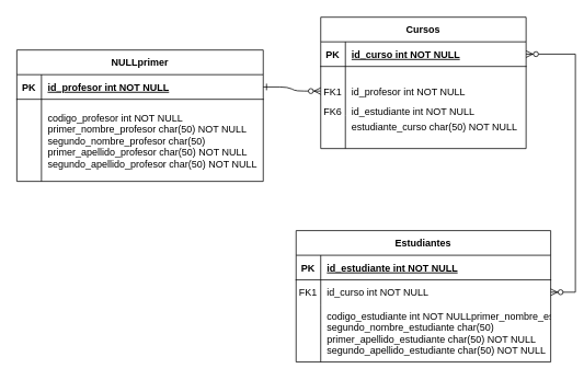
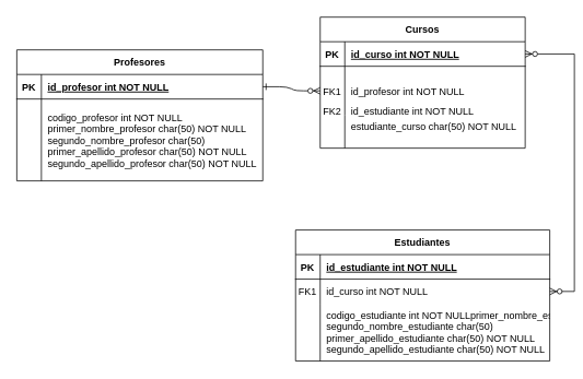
  <mxCell id="0" />
  <mxCell id="1" parent="0" />
  <mxCell id="2" value="" style="edgeStyle=entityRelationEdgeStyle;endArrow=ERzeroToMany;startArrow=ERone;endFill=1;startFill=0;" parent="1" source="24" target="7" edge="1"><mxGeometry width="100" height="100" relative="1" as="geometry"><mxPoint x="290" y="650" as="sourcePoint" /><mxPoint x="390" y="550" as="targetPoint" /></mxGeometry></mxCell>
  <mxCell id="3" value="Cursos" style="shape=table;startSize=30;container=1;collapsible=1;childLayout=tableLayout;fixedRows=1;rowLines=0;fontStyle=1;align=center;resizeLast=1;" parent="1" vertex="1"><mxGeometry x="390" y="20" width="250" height="160" as="geometry" /></mxCell>
  <mxCell id="4" value="" style="shape=partialRectangle;collapsible=0;dropTarget=0;pointerEvents=0;fillColor=none;points=[[0,0.5],[1,0.5]];portConstraint=eastwest;top=0;left=0;right=0;bottom=1;" parent="3" vertex="1"><mxGeometry y="30" width="250" height="30" as="geometry" /></mxCell>
  <mxCell id="5" value="PK" style="shape=partialRectangle;overflow=hidden;connectable=0;fillColor=none;top=0;left=0;bottom=0;right=0;fontStyle=1;" parent="4" vertex="1"><mxGeometry width="30" height="30" as="geometry"><mxRectangle width="30" height="30" as="alternateBounds" /></mxGeometry></mxCell>
  <mxCell id="6" value="id_curso int NOT NULL " style="shape=partialRectangle;overflow=hidden;connectable=0;fillColor=none;top=0;left=0;bottom=0;right=0;align=left;spacingLeft=6;fontStyle=5;" parent="4" vertex="1"><mxGeometry x="30" width="220" height="30" as="geometry"><mxRectangle width="220" height="30" as="alternateBounds" /></mxGeometry></mxCell>
  <mxCell id="7" value="" style="shape=partialRectangle;collapsible=0;dropTarget=0;pointerEvents=0;fillColor=none;points=[[0,0.5],[1,0.5]];portConstraint=eastwest;top=0;left=0;right=0;bottom=0;" parent="3" vertex="1"><mxGeometry y="60" width="250" height="60" as="geometry" /></mxCell>
  <mxCell id="8" value="FK1" style="shape=partialRectangle;overflow=hidden;connectable=0;fillColor=none;top=0;left=0;bottom=0;right=0;" parent="7" vertex="1"><mxGeometry width="30" height="60" as="geometry"><mxRectangle width="30" height="60" as="alternateBounds" /></mxGeometry></mxCell>
  <mxCell id="9" value="id_profesor int NOT NULL" style="shape=partialRectangle;overflow=hidden;connectable=0;fillColor=none;top=0;left=0;bottom=0;right=0;align=left;spacingLeft=6;" parent="7" vertex="1"><mxGeometry x="30" width="220" height="60" as="geometry"><mxRectangle width="220" height="60" as="alternateBounds" /></mxGeometry></mxCell>
  <mxCell id="10" value="" style="shape=partialRectangle;collapsible=0;dropTarget=0;pointerEvents=0;fillColor=none;points=[[0,0.5],[1,0.5]];portConstraint=eastwest;top=0;left=0;right=0;bottom=0;" parent="3" vertex="1"><mxGeometry y="120" width="250" height="40" as="geometry" /></mxCell>
  <mxCell id="11" value="" style="shape=partialRectangle;overflow=hidden;connectable=0;fillColor=none;top=0;left=0;bottom=0;right=0;" parent="10" vertex="1"><mxGeometry width="30" height="40" as="geometry"><mxRectangle width="30" height="40" as="alternateBounds" /></mxGeometry></mxCell>
  <mxCell id="12" value="estudiante_curso char(50) NOT NULL&#10;" style="shape=partialRectangle;overflow=hidden;connectable=0;fillColor=none;top=0;left=0;bottom=0;right=0;align=left;spacingLeft=6;" parent="10" vertex="1"><mxGeometry x="30" width="220" height="40" as="geometry"><mxRectangle width="220" height="40" as="alternateBounds" /></mxGeometry></mxCell>
  <mxCell id="13" value="Estudiantes" style="shape=table;startSize=30;container=1;collapsible=1;childLayout=tableLayout;fixedRows=1;rowLines=0;fontStyle=1;align=center;resizeLast=1;" parent="1" vertex="1"><mxGeometry x="360" y="280" width="310" height="160" as="geometry" /></mxCell>
  <mxCell id="14" value="" style="shape=partialRectangle;collapsible=0;dropTarget=0;pointerEvents=0;fillColor=none;points=[[0,0.5],[1,0.5]];portConstraint=eastwest;top=0;left=0;right=0;bottom=1;" parent="13" vertex="1"><mxGeometry y="30" width="310" height="30" as="geometry" /></mxCell>
  <mxCell id="15" value="PK" style="shape=partialRectangle;overflow=hidden;connectable=0;fillColor=none;top=0;left=0;bottom=0;right=0;fontStyle=1;" parent="14" vertex="1"><mxGeometry width="30" height="30" as="geometry"><mxRectangle width="30" height="30" as="alternateBounds" /></mxGeometry></mxCell>
  <mxCell id="16" value="id_estudiante int NOT NULL " style="shape=partialRectangle;overflow=hidden;connectable=0;fillColor=none;top=0;left=0;bottom=0;right=0;align=left;spacingLeft=6;fontStyle=5;" parent="14" vertex="1"><mxGeometry x="30" width="280" height="30" as="geometry"><mxRectangle width="280" height="30" as="alternateBounds" /></mxGeometry></mxCell>
  <mxCell id="17" value="" style="shape=partialRectangle;collapsible=0;dropTarget=0;pointerEvents=0;fillColor=none;points=[[0,0.5],[1,0.5]];portConstraint=eastwest;top=0;left=0;right=0;bottom=0;" parent="13" vertex="1"><mxGeometry y="60" width="310" height="30" as="geometry" /></mxCell>
  <mxCell id="18" value="FK1" style="shape=partialRectangle;overflow=hidden;connectable=0;fillColor=none;top=0;left=0;bottom=0;right=0;" parent="17" vertex="1"><mxGeometry width="30" height="30" as="geometry"><mxRectangle width="30" height="30" as="alternateBounds" /></mxGeometry></mxCell>
  <mxCell id="19" value="id_curso int NOT NULL" style="shape=partialRectangle;overflow=hidden;connectable=0;fillColor=none;top=0;left=0;bottom=0;right=0;align=left;spacingLeft=6;" parent="17" vertex="1"><mxGeometry x="30" width="280" height="30" as="geometry"><mxRectangle width="280" height="30" as="alternateBounds" /></mxGeometry></mxCell>
  <mxCell id="20" value="" style="shape=partialRectangle;collapsible=0;dropTarget=0;pointerEvents=0;fillColor=none;points=[[0,0.5],[1,0.5]];portConstraint=eastwest;top=0;left=0;right=0;bottom=0;" parent="13" vertex="1"><mxGeometry y="90" width="310" height="70" as="geometry" /></mxCell>
  <mxCell id="21" value="" style="shape=partialRectangle;overflow=hidden;connectable=0;fillColor=none;top=0;left=0;bottom=0;right=0;" parent="20" vertex="1"><mxGeometry width="30" height="70" as="geometry"><mxRectangle width="30" height="70" as="alternateBounds" /></mxGeometry></mxCell>
  <mxCell id="22" value="codigo_estudiante int NOT NULLprimer_nombre_estudiante char(50) NOT NULL&#10;segundo_nombre_estudiante char(50)&#10;primer_apellido_estudiante char(50) NOT NULL&#10;segundo_apellido_estudiante char(50) NOT NULL" style="shape=partialRectangle;overflow=hidden;connectable=0;fillColor=none;top=0;left=0;bottom=0;right=0;align=left;spacingLeft=6;" parent="20" vertex="1"><mxGeometry x="30" width="280" height="70" as="geometry"><mxRectangle width="280" height="70" as="alternateBounds" /></mxGeometry></mxCell>
- <mxCell id="23" value="NULLprimer" style="shape=table;startSize=30;container=1;collapsible=1;childLayout=tableLayout;fixedRows=1;rowLines=0;fontStyle=1;align=center;resizeLast=1;" parent="1" vertex="1"><mxGeometry x="20" y="60" width="300" height="160" as="geometry" /></mxCell>
+ <mxCell id="23" value="Profesores" style="shape=table;startSize=30;container=1;collapsible=1;childLayout=tableLayout;fixedRows=1;rowLines=0;fontStyle=1;align=center;resizeLast=1;" parent="1" vertex="1"><mxGeometry x="20" y="60" width="300" height="160" as="geometry" /></mxCell>
  <mxCell id="24" value="" style="shape=partialRectangle;collapsible=0;dropTarget=0;pointerEvents=0;fillColor=none;points=[[0,0.5],[1,0.5]];portConstraint=eastwest;top=0;left=0;right=0;bottom=1;" parent="23" vertex="1"><mxGeometry y="30" width="300" height="30" as="geometry" /></mxCell>
  <mxCell id="25" value="PK" style="shape=partialRectangle;overflow=hidden;connectable=0;fillColor=none;top=0;left=0;bottom=0;right=0;fontStyle=1;" parent="24" vertex="1"><mxGeometry width="30" height="30" as="geometry"><mxRectangle width="30" height="30" as="alternateBounds" /></mxGeometry></mxCell>
  <mxCell id="26" value="id_profesor int NOT NULL " style="shape=partialRectangle;overflow=hidden;connectable=0;fillColor=none;top=0;left=0;bottom=0;right=0;align=left;spacingLeft=6;fontStyle=5;" parent="24" vertex="1"><mxGeometry x="30" width="270" height="30" as="geometry"><mxRectangle width="270" height="30" as="alternateBounds" /></mxGeometry></mxCell>
  <mxCell id="27" value="" style="shape=partialRectangle;collapsible=0;dropTarget=0;pointerEvents=0;fillColor=none;points=[[0,0.5],[1,0.5]];portConstraint=eastwest;top=0;left=0;right=0;bottom=0;" parent="23" vertex="1"><mxGeometry y="60" width="300" height="100" as="geometry" /></mxCell>
  <mxCell id="28" value="" style="shape=partialRectangle;overflow=hidden;connectable=0;fillColor=none;top=0;left=0;bottom=0;right=0;" parent="27" vertex="1"><mxGeometry width="30" height="100" as="geometry"><mxRectangle width="30" height="100" as="alternateBounds" /></mxGeometry></mxCell>
  <mxCell id="29" value="codigo_profesor int NOT NULL&#10;primer_nombre_profesor char(50) NOT NULL&#10;segundo_nombre_profesor char(50)&#10;primer_apellido_profesor char(50) NOT NULL&#10;segundo_apellido_profesor char(50) NOT NULL" style="shape=partialRectangle;overflow=hidden;connectable=0;fillColor=none;top=0;left=0;bottom=0;right=0;align=left;spacingLeft=6;" parent="27" vertex="1"><mxGeometry x="30" width="270" height="100" as="geometry"><mxRectangle width="270" height="100" as="alternateBounds" /></mxGeometry></mxCell>
- <mxCell id="30" value="FK6" style="shape=partialRectangle;overflow=hidden;connectable=0;fillColor=none;top=0;left=0;bottom=0;right=0;" vertex="1" parent="1"><mxGeometry x="390" y="120" width="30" height="30" as="geometry"><mxRectangle width="30" height="30" as="alternateBounds" /></mxGeometry></mxCell>
+ <mxCell id="30" value="FK2" style="shape=partialRectangle;overflow=hidden;connectable=0;fillColor=none;top=0;left=0;bottom=0;right=0;" vertex="1" parent="1"><mxGeometry x="390" y="120" width="30" height="30" as="geometry"><mxRectangle width="30" height="30" as="alternateBounds" /></mxGeometry></mxCell>
  <mxCell id="31" value="id_estudiante int NOT NULL" style="shape=partialRectangle;overflow=hidden;connectable=0;fillColor=none;top=0;left=0;bottom=0;right=0;align=left;spacingLeft=6;" vertex="1" parent="1"><mxGeometry x="420" y="120" width="220" height="30" as="geometry"><mxRectangle width="220" height="30" as="alternateBounds" /></mxGeometry></mxCell>
  <mxCell id="32" value="" style="edgeStyle=entityRelationEdgeStyle;fontSize=12;html=1;endArrow=ERzeroToMany;endFill=1;startArrow=ERzeroToMany;rounded=0;entryX=1;entryY=0.5;entryDx=0;entryDy=0;" edge="1" parent="1" target="4"><mxGeometry width="100" height="100" relative="1" as="geometry"><mxPoint x="670" y="355" as="sourcePoint" /><mxPoint x="770" y="160" as="targetPoint" /></mxGeometry></mxCell>
